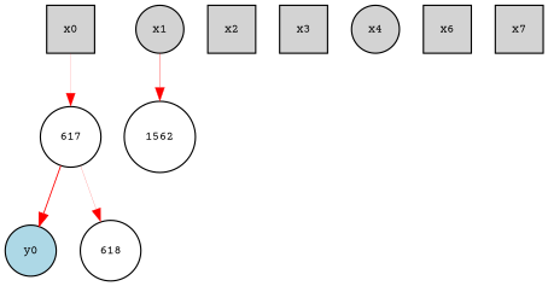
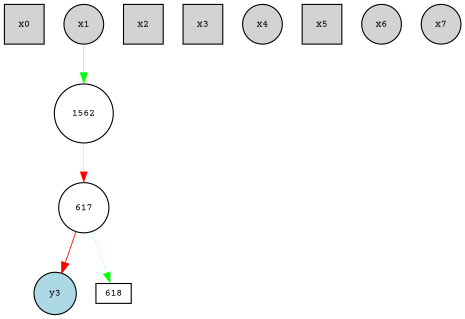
  digraph {
    fontname="Courier Prime"
    node [fillcolor=lightgray fontname="Courier Prime" fontsize=9 shape=box style=filled]
    edge [color=green fontname="Courier Prime" style=solid]
    x0 [height=0.5 width=0.5]
    x1 [height=0.5 shape=circle width=0.5]
    n3 [fillcolor=white height=0.1 label=1562 shape=circle width=0.1]
    617 [fillcolor=white height=0.1 shape=circle width=0.1]
    x2 [height=0.5 width=0.5]
    x3 [height=0.5 width=0.5]
    x4 [height=0.5 shape=circle width=0.5]
-   x6 [height=0.5 width=0.5]
-   x7 [height=0.5 width=0.5]
-   y0 [fillcolor=lightblue height=0.1 shape=circle width=0.1]
-   618 [fillcolor=white height=0.1 shape=circle width=0.1]
-   x1 -> n3 [color=red penwidth=0.279052250244276]
-   x0 -> 617 [color=red penwidth=0.10657141326367994]
+   x5 [height=0.5 width=0.5]
+   x6 [height=0.5 shape=circle width=0.5]
+   x7 [height=0.5 shape=circle width=0.5]
+   y0 [fillcolor=lightblue height=0.1 shape=circle width=0.1 label=y3]
+   618 [fillcolor=white height=0.1 width=0.1]
+   x1 -> n3 [penwidth=0.279052250244276]
+   n3 -> 617 [color=red penwidth=0.10657141326367994]
    617 -> y0 [color=red penwidth=0.7424442880663555]
-   617 -> 618 [color=red penwidth=0.12775529537659497]
+   617 -> 618 [penwidth=0.12775529537659497]
  }
